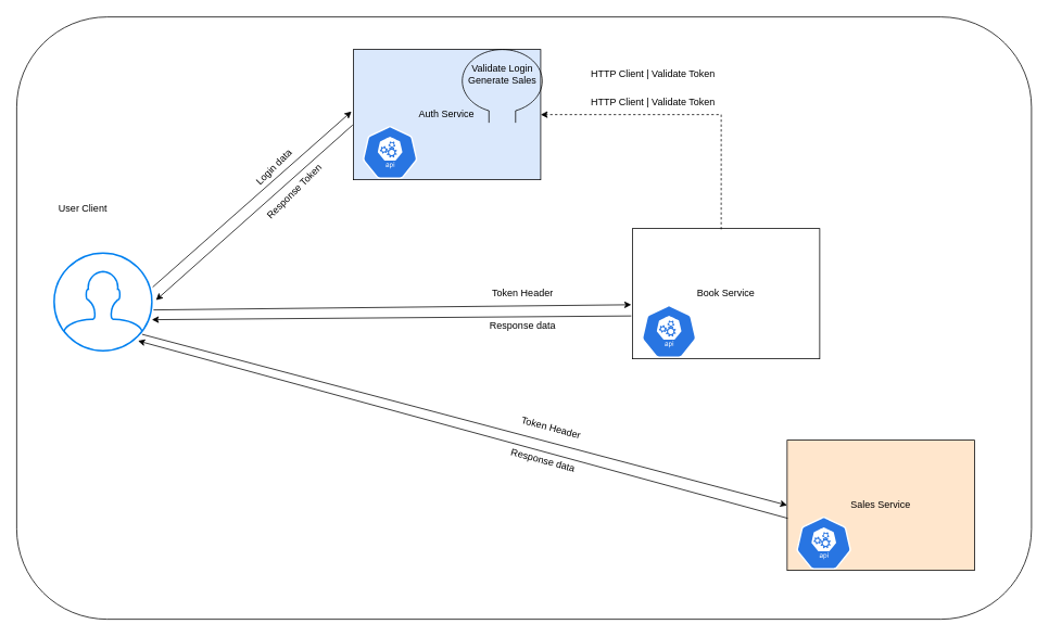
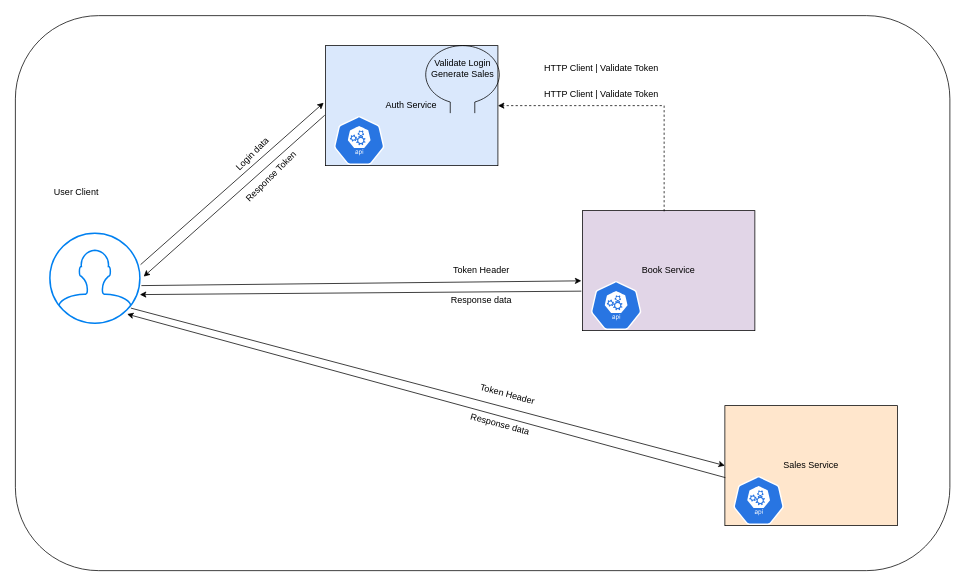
  <mxCell id="0" />
  <mxCell id="1" parent="0" />
  <mxCell id="2" value="" style="rounded=1;whiteSpace=wrap;html=1;fontStyle=1" parent="1" vertex="1"><mxGeometry x="20" y="20" width="1246" height="740" as="geometry" /></mxCell>
  <mxCell id="3" value="" style="html=1;verticalLabelPosition=bottom;align=center;labelBackgroundColor=#ffffff;verticalAlign=top;strokeWidth=2;strokeColor=#0080F0;shadow=0;dashed=0;shape=mxgraph.ios7.icons.user;" parent="1" vertex="1"><mxGeometry x="66" y="310" width="120" height="120" as="geometry" /></mxCell>
  <mxCell id="4" value="" style="endArrow=classic;html=1;rounded=0;exitX=1.008;exitY=0.35;exitDx=0;exitDy=0;exitPerimeter=0;entryX=-0.01;entryY=0.476;entryDx=0;entryDy=0;entryPerimeter=0;" parent="1" source="3" target="18" edge="1"><mxGeometry width="50" height="50" relative="1" as="geometry"><mxPoint x="366" y="420" as="sourcePoint" /><mxPoint x="436" y="210" as="targetPoint" /></mxGeometry></mxCell>
  <mxCell id="5" value="Login data" style="text;html=1;align=center;verticalAlign=middle;resizable=0;points=[];autosize=1;strokeColor=none;fillColor=none;rotation=-45;" parent="1" vertex="1"><mxGeometry x="296" y="190" width="80" height="30" as="geometry" /></mxCell>
  <mxCell id="6" value="" style="endArrow=classic;html=1;rounded=0;entryX=1.042;entryY=0.483;entryDx=0;entryDy=0;entryPerimeter=0;exitX=-0.004;exitY=0.58;exitDx=0;exitDy=0;exitPerimeter=0;" parent="1" source="18" target="3" edge="1"><mxGeometry width="50" height="50" relative="1" as="geometry"><mxPoint x="436" y="240" as="sourcePoint" /><mxPoint x="416" y="370" as="targetPoint" /></mxGeometry></mxCell>
  <mxCell id="7" value="Response Token" style="text;html=1;align=center;verticalAlign=middle;resizable=0;points=[];autosize=1;strokeColor=none;fillColor=none;rotation=-45;" parent="1" vertex="1"><mxGeometry x="306" y="220" width="110" height="30" as="geometry" /></mxCell>
  <mxCell id="8" value="User Client" style="text;html=1;align=center;verticalAlign=middle;resizable=0;points=[];autosize=1;strokeColor=none;fillColor=none;" parent="1" vertex="1"><mxGeometry x="61" y="240" width="80" height="30" as="geometry" /></mxCell>
- <mxCell id="9" value="Book Service" style="rounded=0;whiteSpace=wrap;html=1;" parent="1" vertex="1"><mxGeometry x="776" y="280" width="230" height="160" as="geometry" /></mxCell>
+ <mxCell id="9" value="Book Service" style="rounded=0;whiteSpace=wrap;html=1;fillColor=#e1d5e7;" parent="1" vertex="1"><mxGeometry x="776" y="280" width="230" height="160" as="geometry" /></mxCell>
  <mxCell id="10" value="Sales Service" style="rounded=0;whiteSpace=wrap;html=1;fillColor=#ffe6cc;" parent="1" vertex="1"><mxGeometry x="966" y="540" width="230" height="160" as="geometry" /></mxCell>
  <mxCell id="11" value="" style="endArrow=classic;html=1;rounded=0;exitX=1.017;exitY=0.583;exitDx=0;exitDy=0;exitPerimeter=0;entryX=-0.006;entryY=0.585;entryDx=0;entryDy=0;entryPerimeter=0;" parent="1" source="3" target="9" edge="1"><mxGeometry width="50" height="50" relative="1" as="geometry"><mxPoint x="196.96" y="362" as="sourcePoint" /><mxPoint x="446" y="245" as="targetPoint" /></mxGeometry></mxCell>
  <mxCell id="12" value="Token Header" style="text;html=1;align=center;verticalAlign=middle;resizable=0;points=[];autosize=1;strokeColor=none;fillColor=none;" parent="1" vertex="1"><mxGeometry x="596" y="345" width="90" height="30" as="geometry" /></mxCell>
  <mxCell id="13" value="" style="endArrow=classic;html=1;rounded=0;exitX=-0.006;exitY=0.671;exitDx=0;exitDy=0;exitPerimeter=0;entryX=1;entryY=0.683;entryDx=0;entryDy=0;entryPerimeter=0;" parent="1" source="9" target="3" edge="1"><mxGeometry width="50" height="50" relative="1" as="geometry"><mxPoint x="366" y="450" as="sourcePoint" /><mxPoint x="196" y="400" as="targetPoint" /></mxGeometry></mxCell>
  <mxCell id="14" value="Response data" style="text;html=1;align=center;verticalAlign=middle;resizable=0;points=[];autosize=1;strokeColor=none;fillColor=none;" parent="1" vertex="1"><mxGeometry x="591" y="385" width="100" height="30" as="geometry" /></mxCell>
  <mxCell id="15" value="" style="endArrow=classic;html=1;rounded=0;exitX=0.9;exitY=0.833;exitDx=0;exitDy=0;exitPerimeter=0;entryX=0;entryY=0.5;entryDx=0;entryDy=0;" parent="1" source="3" target="10" edge="1"><mxGeometry width="50" height="50" relative="1" as="geometry"><mxPoint x="198.04" y="389.96" as="sourcePoint" /><mxPoint x="446" y="385" as="targetPoint" /></mxGeometry></mxCell>
  <mxCell id="16" value="" style="endArrow=classic;html=1;rounded=0;exitX=0.003;exitY=0.6;exitDx=0;exitDy=0;entryX=0.858;entryY=0.9;entryDx=0;entryDy=0;entryPerimeter=0;exitPerimeter=0;" parent="1" source="10" target="3" edge="1"><mxGeometry width="50" height="50" relative="1" as="geometry"><mxPoint x="444.98" y="396.97" as="sourcePoint" /><mxPoint x="166" y="430" as="targetPoint" /></mxGeometry></mxCell>
  <mxCell id="17" value="Response data" style="text;html=1;align=center;verticalAlign=middle;resizable=0;points=[];autosize=1;strokeColor=none;fillColor=none;rotation=15;" parent="1" vertex="1"><mxGeometry x="616" y="550" width="100" height="30" as="geometry" /></mxCell>
  <mxCell id="18" value="&lt;div&gt;Auth Service&lt;/div&gt;" style="rounded=0;whiteSpace=wrap;html=1;fillColor=#dae8fc;" parent="1" vertex="1"><mxGeometry x="433.4" y="60" width="230" height="160" as="geometry" /></mxCell>
  <mxCell id="19" value="" style="verticalLabelPosition=bottom;shadow=0;dashed=0;align=center;html=1;verticalAlign=top;shape=mxgraph.electrical.radio.loop_antenna;" parent="1" vertex="1"><mxGeometry x="563.8" y="60" width="104.8" height="90" as="geometry" /></mxCell>
  <mxCell id="20" value="&lt;div&gt;Validate Login&lt;br&gt;&lt;/div&gt;&lt;div&gt;Generate Sales&lt;br&gt;&lt;/div&gt;" style="text;html=1;align=center;verticalAlign=middle;resizable=0;points=[];autosize=1;strokeColor=none;fillColor=none;" parent="1" vertex="1"><mxGeometry x="561.2" y="70" width="110" height="40" as="geometry" /></mxCell>
  <mxCell id="21" value="Token Header" style="text;html=1;align=center;verticalAlign=middle;resizable=0;points=[];autosize=1;strokeColor=none;fillColor=none;rotation=15;" parent="1" vertex="1"><mxGeometry x="631" y="510" width="90" height="30" as="geometry" /></mxCell>
  <mxCell id="22" value="" style="endArrow=classic;html=1;rounded=0;entryX=1;entryY=0.5;entryDx=0;entryDy=0;exitX=0.474;exitY=0.006;exitDx=0;exitDy=0;exitPerimeter=0;dashed=1;" parent="1" source="9" target="18" edge="1"><mxGeometry width="50" height="50" relative="1" as="geometry"><mxPoint x="706" y="340" as="sourcePoint" /><mxPoint x="756" y="290" as="targetPoint" /><Array as="points"><mxPoint x="885" y="140" /></Array></mxGeometry></mxCell>
  <mxCell id="23" value="HTTP Client | Validate Token" style="text;html=1;align=center;verticalAlign=middle;resizable=0;points=[];autosize=1;strokeColor=none;fillColor=none;" parent="1" vertex="1"><mxGeometry x="716" y="110" width="170" height="30" as="geometry" /></mxCell>
  <mxCell id="24" value="HTTP Client | Validate Token" style="text;html=1;align=center;verticalAlign=middle;resizable=0;points=[];autosize=1;strokeColor=none;fillColor=none;" parent="1" vertex="1"><mxGeometry x="716" y="75" width="170" height="30" as="geometry" /></mxCell>
  <mxCell id="25" value="" style="sketch=0;html=1;dashed=0;whitespace=wrap;fillColor=#2875E2;strokeColor=#ffffff;points=[[0.005,0.63,0],[0.1,0.2,0],[0.9,0.2,0],[0.5,0,0],[0.995,0.63,0],[0.72,0.99,0],[0.5,1,0],[0.28,0.99,0]];verticalLabelPosition=bottom;align=center;verticalAlign=top;shape=mxgraph.kubernetes.icon;prIcon=api" vertex="1" parent="1"><mxGeometry x="433.4" y="154" width="90" height="65" as="geometry" /></mxCell>
  <mxCell id="26" value="" style="sketch=0;html=1;dashed=0;whitespace=wrap;fillColor=#2875E2;strokeColor=#ffffff;points=[[0.005,0.63,0],[0.1,0.2,0],[0.9,0.2,0],[0.5,0,0],[0.995,0.63,0],[0.72,0.99,0],[0.5,1,0],[0.28,0.99,0]];verticalLabelPosition=bottom;align=center;verticalAlign=top;shape=mxgraph.kubernetes.icon;prIcon=api" vertex="1" parent="1"><mxGeometry x="776" y="374" width="90" height="65" as="geometry" /></mxCell>
  <mxCell id="27" value="" style="sketch=0;html=1;dashed=0;whitespace=wrap;fillColor=#2875E2;strokeColor=#ffffff;points=[[0.005,0.63,0],[0.1,0.2,0],[0.9,0.2,0],[0.5,0,0],[0.995,0.63,0],[0.72,0.99,0],[0.5,1,0],[0.28,0.99,0]];verticalLabelPosition=bottom;align=center;verticalAlign=top;shape=mxgraph.kubernetes.icon;prIcon=api" vertex="1" parent="1"><mxGeometry x="966" y="634" width="90" height="65" as="geometry" /></mxCell>
